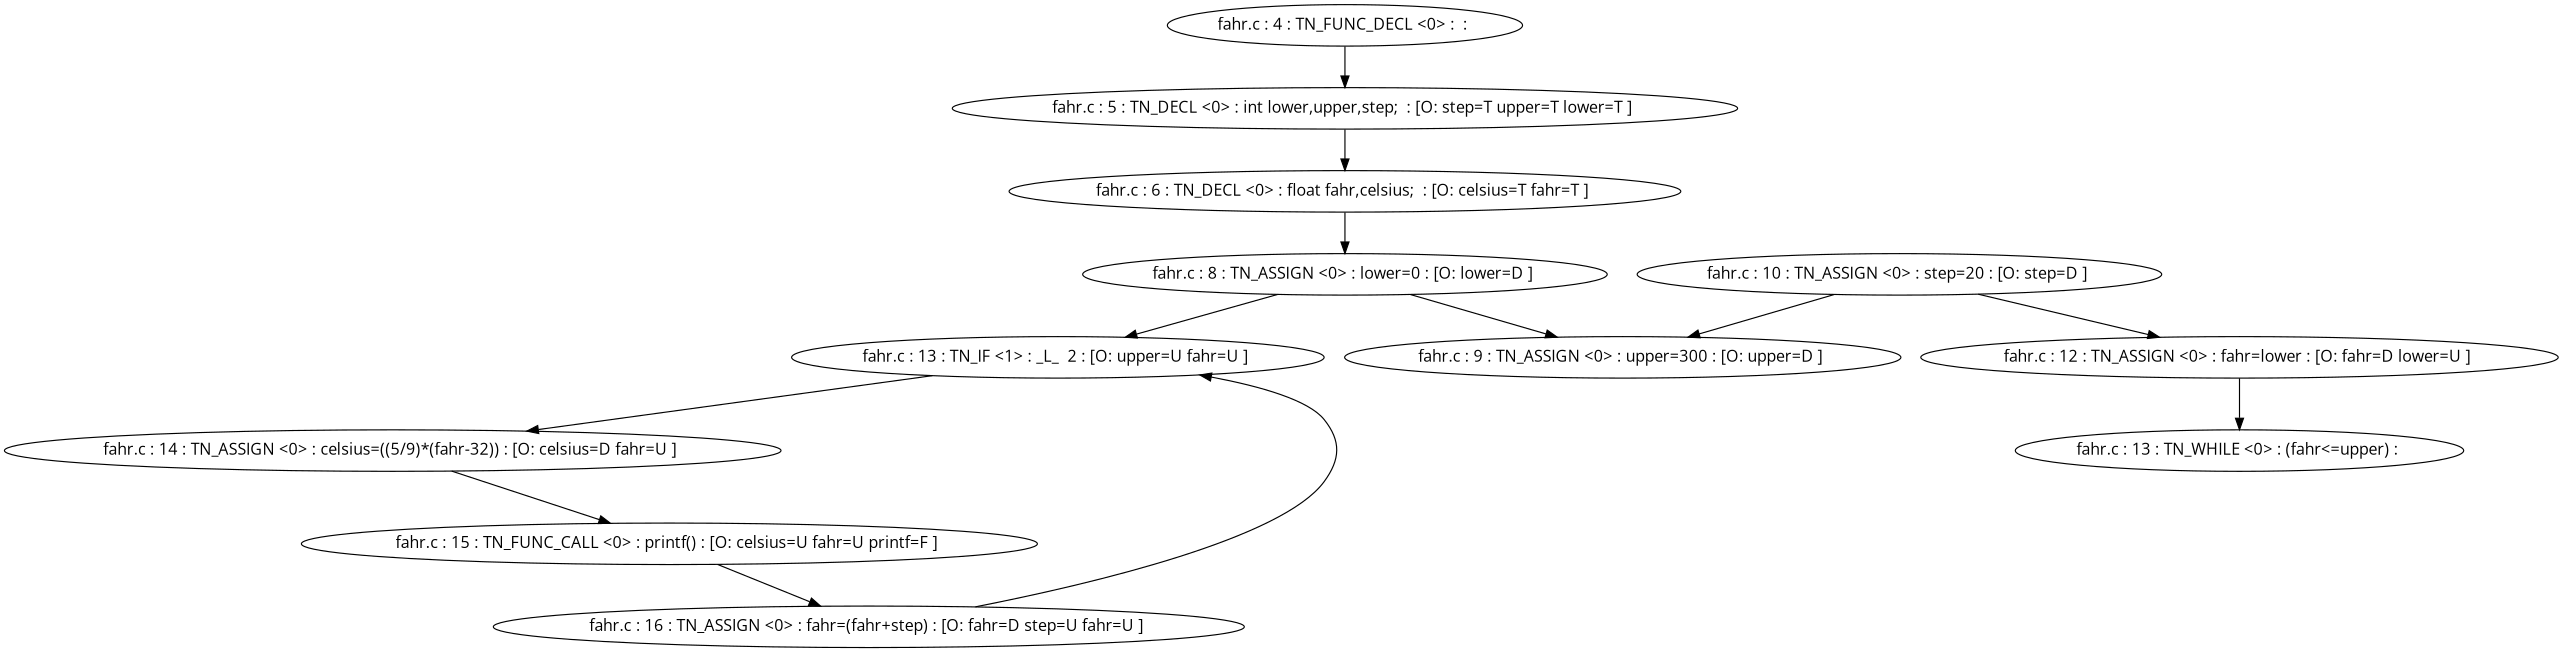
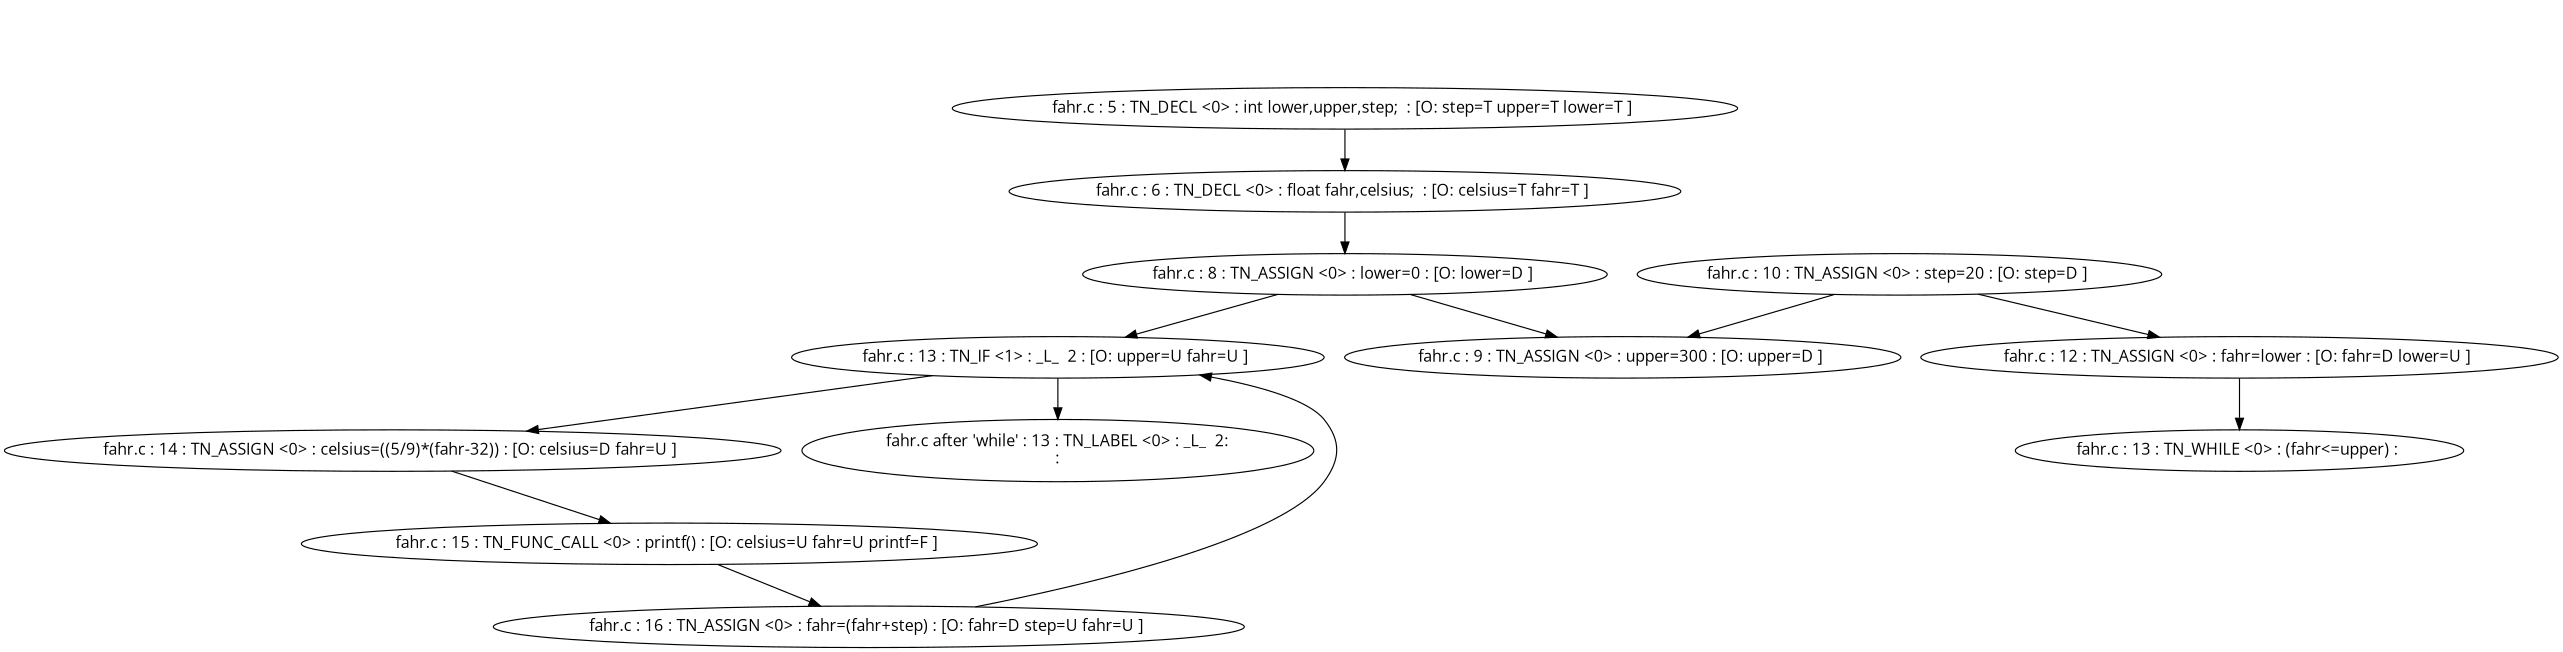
  digraph {
    fontname="Open Sans"
    node [fontname="Open Sans"]
    edge [fontname="Open Sans"]
-   n1 [label="fahr.c : 4 : TN_FUNC_DECL <0> :  : "]
    n2 [label="fahr.c : 5 : TN_DECL <0> : int lower,upper,step;  : [O: step=T upper=T lower=T ] "]
    n3 [label="fahr.c : 6 : TN_DECL <0> : float fahr,celsius;  : [O: celsius=T fahr=T ] "]
    n4 [label="fahr.c : 8 : TN_ASSIGN <0> : lower=0 : [O: lower=D ] "]
    n5 [label="fahr.c : 9 : TN_ASSIGN <0> : upper=300 : [O: upper=D ] "]
    n6 [label="fahr.c : 13 : TN_IF <1> : _L_  2 : [O: upper=U fahr=U ] "]
    n7 [label="fahr.c : 10 : TN_ASSIGN <0> : step=20 : [O: step=D ] "]
    n8 [label="fahr.c : 12 : TN_ASSIGN <0> : fahr=lower : [O: fahr=D lower=U ] "]
    n9 [label="fahr.c : 13 : TN_WHILE <0> : (fahr<=upper) : "]
    n10 [label="fahr.c : 14 : TN_ASSIGN <0> : celsius=((5/9)*(fahr-32)) : [O: celsius=D fahr=U ] "]
+   n11 [label="fahr.c after 'while' : 13 : TN_LABEL <0> : _L_  2:\n : "]
    n12 [label="fahr.c : 15 : TN_FUNC_CALL <0> : printf() : [O: celsius=U fahr=U printf=F ] "]
    n13 [label="fahr.c : 16 : TN_ASSIGN <0> : fahr=(fahr+step) : [O: fahr=D step=U fahr=U ] "]
-   n1 -> n2
    n2 -> n3
    n3 -> n4
    n4 -> n5
    n4 -> n6
    n6 -> n10
+   n6 -> n11
    n7 -> n5
    n7 -> n8
    n8 -> n9
    n10 -> n12
    n12 -> n13
    n13 -> n6
  }
